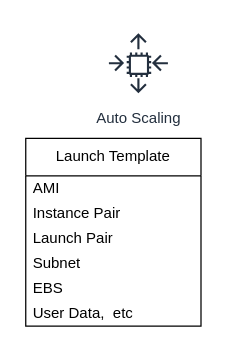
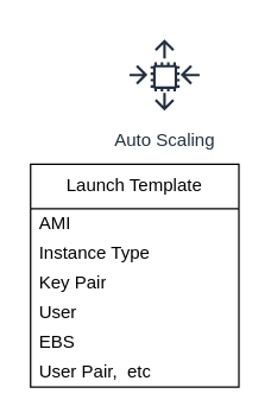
  <mxCell id="0" />
  <mxCell id="1" parent="0" />
  <mxCell id="2" value="Launch Template" style="swimlane;fontStyle=0;childLayout=stackLayout;horizontal=1;startSize=30;horizontalStack=0;resizeParent=1;resizeParentMax=0;resizeLast=0;collapsible=1;marginBottom=0;whiteSpace=wrap;html=1;" vertex="1" parent="1"><mxGeometry x="20" y="110" width="140" height="150" as="geometry" /></mxCell>
  <mxCell id="3" value="AMI" style="text;strokeColor=none;fillColor=none;align=left;verticalAlign=middle;spacingLeft=4;spacingRight=4;overflow=hidden;points=[[0,0.5],[1,0.5]];portConstraint=eastwest;rotatable=0;whiteSpace=wrap;html=1;" vertex="1" parent="2"><mxGeometry y="30" width="140" height="20" as="geometry" /></mxCell>
- <mxCell id="4" value="Instance Pair" style="text;strokeColor=none;fillColor=none;align=left;verticalAlign=middle;spacingLeft=4;spacingRight=4;overflow=hidden;points=[[0,0.5],[1,0.5]];portConstraint=eastwest;rotatable=0;whiteSpace=wrap;html=1;" vertex="1" parent="2"><mxGeometry y="50" width="140" height="20" as="geometry" /></mxCell>
- <mxCell id="5" value="Launch Pair" style="text;strokeColor=none;fillColor=none;align=left;verticalAlign=middle;spacingLeft=4;spacingRight=4;overflow=hidden;points=[[0,0.5],[1,0.5]];portConstraint=eastwest;rotatable=0;whiteSpace=wrap;html=1;" vertex="1" parent="2"><mxGeometry y="70" width="140" height="20" as="geometry" /></mxCell>
- <mxCell id="6" value="Subnet" style="text;strokeColor=none;fillColor=none;align=left;verticalAlign=middle;spacingLeft=4;spacingRight=4;overflow=hidden;points=[[0,0.5],[1,0.5]];portConstraint=eastwest;rotatable=0;whiteSpace=wrap;html=1;" vertex="1" parent="2"><mxGeometry y="90" width="140" height="20" as="geometry" /></mxCell>
+ <mxCell id="4" value="Instance Type" style="text;strokeColor=none;fillColor=none;align=left;verticalAlign=middle;spacingLeft=4;spacingRight=4;overflow=hidden;points=[[0,0.5],[1,0.5]];portConstraint=eastwest;rotatable=0;whiteSpace=wrap;html=1;" vertex="1" parent="2"><mxGeometry y="50" width="140" height="20" as="geometry" /></mxCell>
+ <mxCell id="5" value="Key Pair" style="text;strokeColor=none;fillColor=none;align=left;verticalAlign=middle;spacingLeft=4;spacingRight=4;overflow=hidden;points=[[0,0.5],[1,0.5]];portConstraint=eastwest;rotatable=0;whiteSpace=wrap;html=1;" vertex="1" parent="2"><mxGeometry y="70" width="140" height="20" as="geometry" /></mxCell>
+ <mxCell id="6" value="User" style="text;strokeColor=none;fillColor=none;align=left;verticalAlign=middle;spacingLeft=4;spacingRight=4;overflow=hidden;points=[[0,0.5],[1,0.5]];portConstraint=eastwest;rotatable=0;whiteSpace=wrap;html=1;" vertex="1" parent="2"><mxGeometry y="90" width="140" height="20" as="geometry" /></mxCell>
  <mxCell id="7" value="EBS" style="text;strokeColor=none;fillColor=none;align=left;verticalAlign=middle;spacingLeft=4;spacingRight=4;overflow=hidden;points=[[0,0.5],[1,0.5]];portConstraint=eastwest;rotatable=0;whiteSpace=wrap;html=1;" vertex="1" parent="2"><mxGeometry y="110" width="140" height="20" as="geometry" /></mxCell>
- <mxCell id="8" value="User Data,&amp;nbsp; etc" style="text;strokeColor=none;fillColor=none;align=left;verticalAlign=middle;spacingLeft=4;spacingRight=4;overflow=hidden;points=[[0,0.5],[1,0.5]];portConstraint=eastwest;rotatable=0;whiteSpace=wrap;html=1;" vertex="1" parent="2"><mxGeometry y="130" width="140" height="20" as="geometry" /></mxCell>
+ <mxCell id="8" value="User Pair,&amp;nbsp; etc" style="text;strokeColor=none;fillColor=none;align=left;verticalAlign=middle;spacingLeft=4;spacingRight=4;overflow=hidden;points=[[0,0.5],[1,0.5]];portConstraint=eastwest;rotatable=0;whiteSpace=wrap;html=1;" vertex="1" parent="2"><mxGeometry y="130" width="140" height="20" as="geometry" /></mxCell>
  <mxCell id="9" value="Auto Scaling" style="sketch=0;outlineConnect=0;fontColor=#232F3E;gradientColor=none;strokeColor=#232F3E;fillColor=#ffffff;dashed=0;verticalLabelPosition=bottom;verticalAlign=top;align=center;html=1;fontSize=12;fontStyle=0;aspect=fixed;shape=mxgraph.aws4.resourceIcon;resIcon=mxgraph.aws4.auto_scaling;" vertex="1" parent="1"><mxGeometry x="80" y="20" width="60" height="60" as="geometry" /></mxCell>
